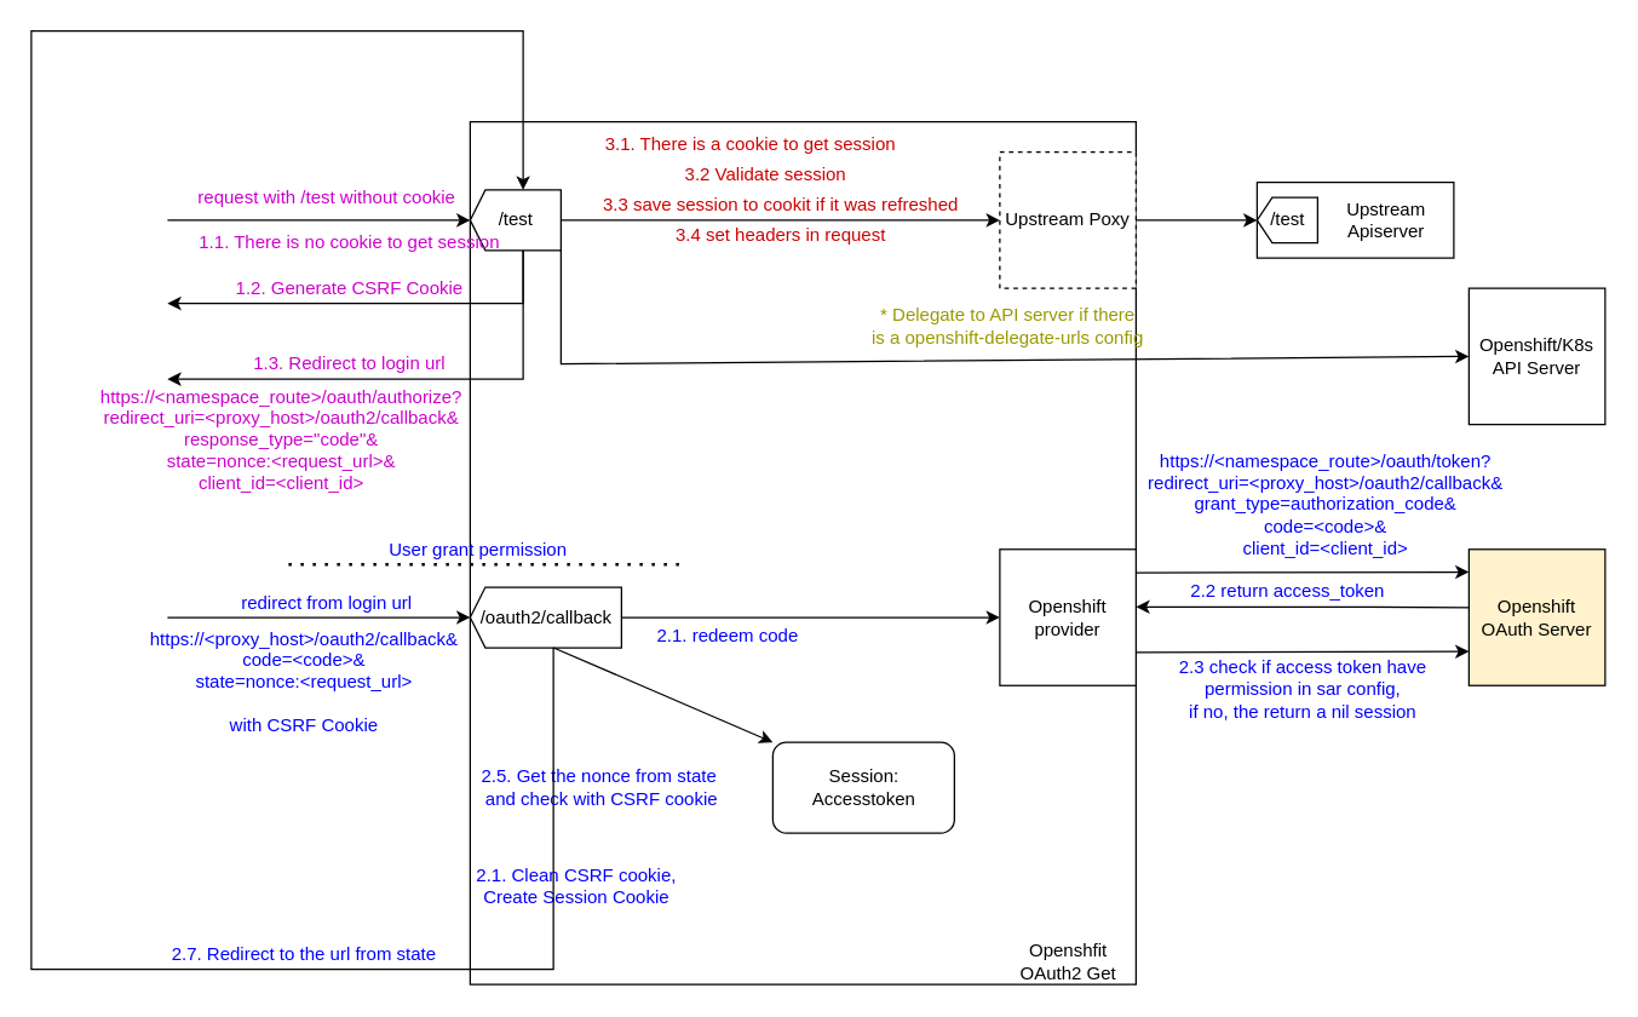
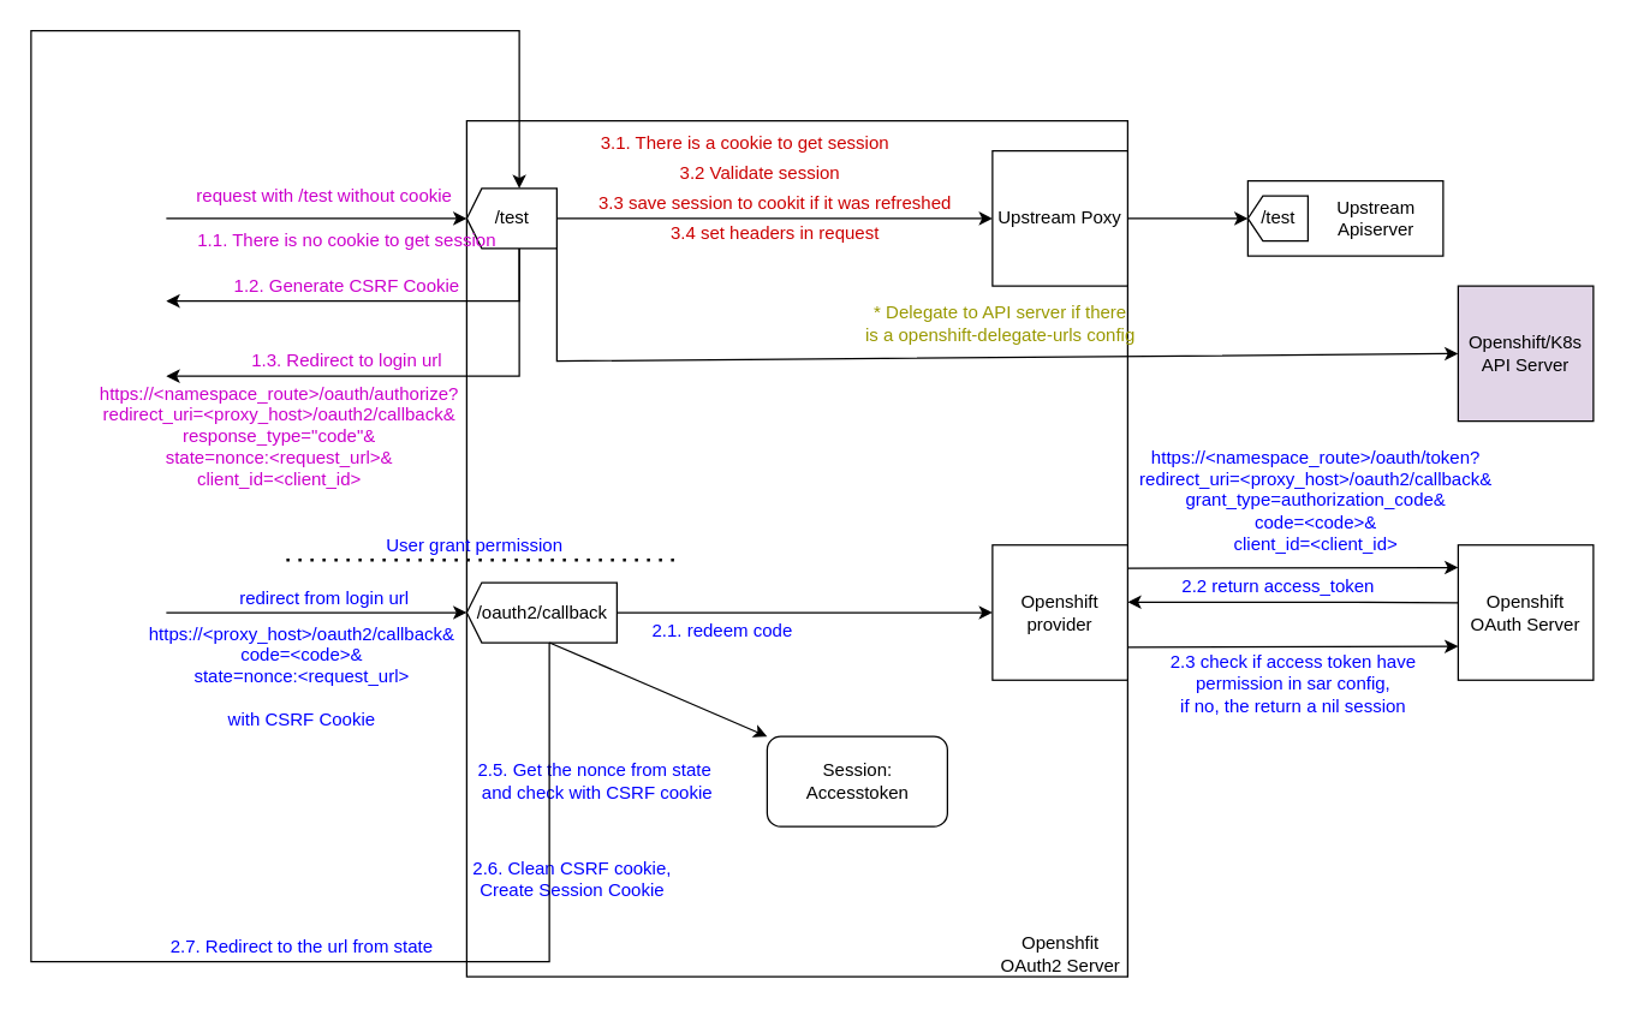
  <mxCell id="0" />
  <mxCell id="1" parent="0" />
  <mxCell id="2" value="" style="rounded=0;whiteSpace=wrap;html=1;" parent="1" vertex="1"><mxGeometry x="310" y="80" width="440" height="570" as="geometry" /></mxCell>
  <mxCell id="3" value="/test" style="html=1;shadow=0;dashed=0;align=center;verticalAlign=middle;shape=mxgraph.arrows2.arrow;dy=0;dx=10;notch=0;flipV=0;flipH=1;" parent="1" vertex="1"><mxGeometry x="310" y="125" width="60" height="40" as="geometry" /></mxCell>
- <mxCell id="4" value="Upstream Poxy" style="whiteSpace=wrap;html=1;aspect=fixed;dashed=1;" parent="1" vertex="1"><mxGeometry x="660" y="100" width="90" height="90" as="geometry" /></mxCell>
+ <mxCell id="4" value="Upstream Poxy" style="whiteSpace=wrap;html=1;aspect=fixed;" parent="1" vertex="1"><mxGeometry x="660" y="100" width="90" height="90" as="geometry" /></mxCell>
  <mxCell id="5" value="" style="endArrow=classic;html=1;rounded=0;exitX=1;exitY=0.5;exitDx=0;exitDy=0;" parent="1" source="4" target="8" edge="1"><mxGeometry width="50" height="50" relative="1" as="geometry"><mxPoint x="890" y="215" as="sourcePoint" /><mxPoint x="940" y="165" as="targetPoint" /></mxGeometry></mxCell>
  <mxCell id="6" value="" style="group" parent="1" vertex="1" connectable="0"><mxGeometry x="830" y="120" width="130" height="50" as="geometry" /></mxCell>
  <mxCell id="7" value="" style="rounded=0;whiteSpace=wrap;html=1;" parent="6" vertex="1"><mxGeometry width="130" height="50" as="geometry" /></mxCell>
  <mxCell id="8" value="/test" style="html=1;shadow=0;dashed=0;align=center;verticalAlign=middle;shape=mxgraph.arrows2.arrow;dy=0;dx=10;notch=0;flipV=0;flipH=1;" parent="6" vertex="1"><mxGeometry y="10" width="40" height="30" as="geometry" /></mxCell>
  <mxCell id="9" value="&lt;span&gt;Upstream&lt;/span&gt;&lt;br&gt;&lt;span&gt;Apiserver&lt;/span&gt;" style="text;html=1;align=center;verticalAlign=middle;resizable=0;points=[];autosize=1;strokeColor=none;fillColor=none;" parent="6" vertex="1"><mxGeometry x="50" y="10" width="70" height="30" as="geometry" /></mxCell>
  <mxCell id="10" value="" style="endArrow=classic;html=1;rounded=0;entryX=1;entryY=0.5;entryDx=0;entryDy=0;entryPerimeter=0;" parent="1" target="3" edge="1"><mxGeometry width="50" height="50" relative="1" as="geometry"><mxPoint x="110" y="145" as="sourcePoint" /><mxPoint x="770" y="170" as="targetPoint" /></mxGeometry></mxCell>
  <mxCell id="11" value="&lt;font color=&quot;#cc00cc&quot;&gt;request with /test without cookie&lt;/font&gt;" style="text;html=1;align=center;verticalAlign=middle;resizable=0;points=[];autosize=1;strokeColor=none;fillColor=none;" parent="1" vertex="1"><mxGeometry x="120" y="120" width="190" height="20" as="geometry" /></mxCell>
- <mxCell id="12" value="&lt;span&gt;Openshfit&lt;/span&gt;&lt;br&gt;&lt;span&gt;OAuth2 Get&lt;/span&gt;" style="text;html=1;align=center;verticalAlign=middle;resizable=0;points=[];autosize=1;strokeColor=none;fillColor=none;" parent="1" vertex="1"><mxGeometry x="660" y="620" width="90" height="30" as="geometry" /></mxCell>
+ <mxCell id="12" value="&lt;span&gt;Openshfit&lt;/span&gt;&lt;br&gt;&lt;span&gt;OAuth2 Server&lt;/span&gt;" style="text;html=1;align=center;verticalAlign=middle;resizable=0;points=[];autosize=1;strokeColor=none;fillColor=none;" parent="1" vertex="1"><mxGeometry x="660" y="620" width="90" height="30" as="geometry" /></mxCell>
  <mxCell id="13" value="&lt;font color=&quot;#cc00cc&quot;&gt;1.1. There is no cookie to get session&lt;/font&gt;" style="text;html=1;align=center;verticalAlign=middle;resizable=0;points=[];autosize=1;strokeColor=none;fillColor=none;" parent="1" vertex="1"><mxGeometry x="125" y="150" width="210" height="20" as="geometry" /></mxCell>
  <mxCell id="14" value="" style="endArrow=classic;html=1;rounded=0;exitX=0;exitY=0;exitDx=25;exitDy=40;exitPerimeter=0;" parent="1" source="3" edge="1"><mxGeometry width="50" height="50" relative="1" as="geometry"><mxPoint x="380" y="200" as="sourcePoint" /><mxPoint x="110" y="200" as="targetPoint" /><Array as="points"><mxPoint x="345" y="200" /></Array></mxGeometry></mxCell>
  <mxCell id="15" value="&lt;font color=&quot;#cc00cc&quot;&gt;1.2. Generate CSRF Cookie&lt;/font&gt;" style="text;html=1;align=center;verticalAlign=middle;resizable=0;points=[];autosize=1;strokeColor=none;fillColor=none;" parent="1" vertex="1"><mxGeometry x="145" y="180" width="170" height="20" as="geometry" /></mxCell>
  <mxCell id="16" value="" style="endArrow=classic;html=1;rounded=0;exitX=0;exitY=0;exitDx=25;exitDy=40;exitPerimeter=0;" parent="1" source="3" edge="1"><mxGeometry width="50" height="50" relative="1" as="geometry"><mxPoint x="355" y="175" as="sourcePoint" /><mxPoint x="110" y="250" as="targetPoint" /><Array as="points"><mxPoint x="345" y="250" /></Array></mxGeometry></mxCell>
  <mxCell id="17" value="&lt;font color=&quot;#cc00cc&quot;&gt;1.3. Redirect to login url&lt;/font&gt;" style="text;html=1;align=center;verticalAlign=middle;resizable=0;points=[];autosize=1;strokeColor=none;fillColor=none;" parent="1" vertex="1"><mxGeometry x="160" y="230" width="140" height="20" as="geometry" /></mxCell>
  <mxCell id="18" value="&lt;font color=&quot;#cc00cc&quot;&gt;https://&amp;lt;namespace_route&amp;gt;/oauth/authorize?&lt;br&gt;redirect_uri=&amp;lt;proxy_host&amp;gt;/oauth2/callback&amp;amp;&lt;br&gt;response_type=&quot;code&quot;&amp;amp;&lt;br&gt;state=nonce:&amp;lt;request_url&amp;gt;&amp;amp;&lt;br&gt;client_id=&amp;lt;client_id&amp;gt;&lt;/font&gt;" style="text;html=1;align=center;verticalAlign=middle;resizable=0;points=[];autosize=1;strokeColor=none;fillColor=none;" parent="1" vertex="1"><mxGeometry x="60" y="250" width="250" height="80" as="geometry" /></mxCell>
  <mxCell id="19" value="/oauth2/callback" style="html=1;shadow=0;dashed=0;align=center;verticalAlign=middle;shape=mxgraph.arrows2.arrow;dy=0;dx=10;notch=0;flipV=0;flipH=1;" parent="1" vertex="1"><mxGeometry x="310" y="387.5" width="100" height="40" as="geometry" /></mxCell>
  <mxCell id="20" value="" style="endArrow=none;dashed=1;html=1;dashPattern=1 3;strokeWidth=2;rounded=0;" parent="1" edge="1"><mxGeometry width="50" height="50" relative="1" as="geometry"><mxPoint x="190" y="372.5" as="sourcePoint" /><mxPoint x="450" y="372.5" as="targetPoint" /></mxGeometry></mxCell>
  <mxCell id="21" value="&lt;font color=&quot;#0000ff&quot;&gt;User grant permission&lt;/font&gt;" style="text;html=1;align=center;verticalAlign=middle;resizable=0;points=[];autosize=1;strokeColor=none;fillColor=none;" parent="1" vertex="1"><mxGeometry x="250" y="352.5" width="130" height="20" as="geometry" /></mxCell>
  <mxCell id="22" value="" style="endArrow=classic;html=1;rounded=0;" parent="1" target="19" edge="1"><mxGeometry width="50" height="50" relative="1" as="geometry"><mxPoint x="110" y="407.5" as="sourcePoint" /><mxPoint x="610" y="297.5" as="targetPoint" /></mxGeometry></mxCell>
  <mxCell id="23" value="&lt;font color=&quot;#0000ff&quot;&gt;redirect from login url&lt;/font&gt;" style="text;html=1;align=center;verticalAlign=middle;resizable=0;points=[];autosize=1;strokeColor=none;fillColor=none;" parent="1" vertex="1"><mxGeometry x="150" y="387.5" width="130" height="20" as="geometry" /></mxCell>
  <mxCell id="24" value="&lt;font color=&quot;#0000ff&quot;&gt;https://&amp;lt;proxy_host&amp;gt;/oauth2/callback&amp;amp;&lt;br&gt;code=&amp;lt;code&amp;gt;&amp;amp;&lt;br&gt;state=nonce:&amp;lt;request_url&amp;gt;&lt;br&gt;&lt;br&gt;with CSRF Cookie&lt;/font&gt;" style="text;html=1;align=center;verticalAlign=middle;resizable=0;points=[];autosize=1;strokeColor=none;fillColor=none;" parent="1" vertex="1"><mxGeometry x="90" y="410" width="220" height="80" as="geometry" /></mxCell>
  <mxCell id="25" value="Openshift&lt;br&gt;provider" style="whiteSpace=wrap;html=1;aspect=fixed;" parent="1" vertex="1"><mxGeometry x="660" y="362.5" width="90" height="90" as="geometry" /></mxCell>
  <mxCell id="26" value="&lt;font color=&quot;#0000ff&quot;&gt;2.1. redeem code&lt;/font&gt;" style="text;html=1;align=center;verticalAlign=middle;resizable=0;points=[];autosize=1;strokeColor=none;fillColor=none;" parent="1" vertex="1"><mxGeometry x="425" y="410" width="110" height="20" as="geometry" /></mxCell>
  <mxCell id="27" value="" style="endArrow=classic;html=1;rounded=0;exitX=0;exitY=0.5;exitDx=0;exitDy=0;exitPerimeter=0;entryX=0;entryY=0.5;entryDx=0;entryDy=0;" parent="1" source="19" target="25" edge="1"><mxGeometry width="50" height="50" relative="1" as="geometry"><mxPoint x="560" y="450" as="sourcePoint" /><mxPoint x="610" y="400" as="targetPoint" /></mxGeometry></mxCell>
  <mxCell id="28" value="&lt;font color=&quot;#0000ff&quot;&gt;https://&amp;lt;namespace_route&amp;gt;/oauth/token?&lt;br&gt;redirect_uri=&amp;lt;proxy_host&amp;gt;/oauth2/callback&amp;amp;&lt;br&gt;grant_type=authorization_code&amp;amp;&lt;br&gt;code=&amp;lt;code&amp;gt;&amp;amp;&lt;br&gt;client_id=&amp;lt;client_id&amp;gt;&lt;/font&gt;" style="text;html=1;align=center;verticalAlign=middle;resizable=0;points=[];autosize=1;strokeColor=none;fillColor=none;" parent="1" vertex="1"><mxGeometry x="750" y="292.5" width="250" height="80" as="geometry" /></mxCell>
  <mxCell id="29" value="" style="endArrow=classic;html=1;rounded=0;exitX=1;exitY=0.5;exitDx=0;exitDy=0;entryX=0;entryY=0.167;entryDx=0;entryDy=0;entryPerimeter=0;" parent="1" edge="1" target="48"><mxGeometry width="50" height="50" relative="1" as="geometry"><mxPoint x="750" y="378" as="sourcePoint" /><mxPoint x="900" y="377.5" as="targetPoint" /></mxGeometry></mxCell>
  <mxCell id="30" value="" style="endArrow=classic;html=1;rounded=0;entryX=1;entryY=0.75;entryDx=0;entryDy=0;" parent="1" edge="1"><mxGeometry width="50" height="50" relative="1" as="geometry"><mxPoint x="910" y="400.5" as="sourcePoint" /><mxPoint x="750" y="400.5" as="targetPoint" /><Array as="points"><mxPoint x="900" y="400.5" /><mxPoint x="970" y="401" /><mxPoint x="910" y="400.5" /><mxPoint x="870" y="400.5" /></Array></mxGeometry></mxCell>
  <mxCell id="31" value="&lt;font color=&quot;#0000ff&quot;&gt;2.2 return access_token&lt;/font&gt;" style="text;html=1;align=center;verticalAlign=middle;resizable=0;points=[];autosize=1;strokeColor=none;fillColor=none;" parent="1" vertex="1"><mxGeometry x="780" y="380" width="140" height="20" as="geometry" /></mxCell>
  <mxCell id="32" value="" style="group" parent="1" vertex="1" connectable="0"><mxGeometry x="510" y="490" width="120" height="60" as="geometry" /></mxCell>
  <mxCell id="33" value="" style="rounded=1;whiteSpace=wrap;html=1;" parent="32" vertex="1"><mxGeometry width="120" height="60" as="geometry" /></mxCell>
  <mxCell id="34" value="Session:&lt;br&gt;Accesstoken" style="text;html=1;align=center;verticalAlign=middle;resizable=0;points=[];autosize=1;strokeColor=none;fillColor=none;" parent="32" vertex="1"><mxGeometry x="20" y="15" width="80" height="30" as="geometry" /></mxCell>
  <mxCell id="35" value="" style="endArrow=classic;html=1;rounded=0;exitX=0;exitY=0;exitDx=45;exitDy=40;exitPerimeter=0;entryX=0;entryY=0;entryDx=0;entryDy=0;" parent="1" source="19" target="33" edge="1"><mxGeometry width="50" height="50" relative="1" as="geometry"><mxPoint x="120" y="550" as="sourcePoint" /><mxPoint x="170" y="500" as="targetPoint" /></mxGeometry></mxCell>
  <mxCell id="36" value="&lt;font color=&quot;#0000ff&quot;&gt;2.5. Get the nonce from state&lt;br&gt;&amp;nbsp;and check with CSRF cookie&lt;/font&gt;" style="text;html=1;align=center;verticalAlign=middle;resizable=0;points=[];autosize=1;strokeColor=none;fillColor=none;" parent="1" vertex="1"><mxGeometry x="310" y="505" width="170" height="30" as="geometry" /></mxCell>
- <mxCell id="37" value="&lt;font color=&quot;#0000ff&quot;&gt;2.1. Clean CSRF cookie, &lt;br&gt;Create Session Cookie&lt;/font&gt;" style="text;html=1;align=center;verticalAlign=middle;resizable=0;points=[];autosize=1;strokeColor=none;fillColor=none;" parent="1" vertex="1"><mxGeometry x="305" y="570" width="150" height="30" as="geometry" /></mxCell>
+ <mxCell id="37" value="&lt;font color=&quot;#0000ff&quot;&gt;2.6. Clean CSRF cookie, &lt;br&gt;Create Session Cookie&lt;/font&gt;" style="text;html=1;align=center;verticalAlign=middle;resizable=0;points=[];autosize=1;strokeColor=none;fillColor=none;" parent="1" vertex="1"><mxGeometry x="305" y="570" width="150" height="30" as="geometry" /></mxCell>
  <mxCell id="38" value="&lt;font color=&quot;#0000ff&quot;&gt;2.7. Redirect to the url from state&lt;/font&gt;" style="text;html=1;align=center;verticalAlign=middle;resizable=0;points=[];autosize=1;strokeColor=none;fillColor=none;" parent="1" vertex="1"><mxGeometry x="105" y="620" width="190" height="20" as="geometry" /></mxCell>
  <mxCell id="39" value="" style="endArrow=classic;html=1;rounded=0;exitX=0;exitY=0;exitDx=45;exitDy=40;exitPerimeter=0;entryX=0;entryY=0;entryDx=25;entryDy=0;entryPerimeter=0;" parent="1" source="19" target="3" edge="1"><mxGeometry width="50" height="50" relative="1" as="geometry"><mxPoint x="160" y="600" as="sourcePoint" /><mxPoint x="200" y="640" as="targetPoint" /><Array as="points"><mxPoint x="365" y="640" /><mxPoint x="20" y="640" /><mxPoint x="20" y="20" /><mxPoint x="345" y="20" /></Array></mxGeometry></mxCell>
  <mxCell id="40" value="" style="group" parent="1" vertex="1" connectable="0"><mxGeometry x="390" y="85" width="250" height="80" as="geometry" /></mxCell>
  <mxCell id="41" value="&lt;font color=&quot;#cc0000&quot;&gt;3.1. There is a cookie to get session&lt;/font&gt;" style="text;html=1;align=center;verticalAlign=middle;resizable=0;points=[];autosize=1;strokeColor=none;fillColor=none;" parent="40" vertex="1"><mxGeometry width="210" height="20" as="geometry" /></mxCell>
  <mxCell id="42" value="&lt;font color=&quot;#cc0000&quot;&gt;3.2 Validate session&lt;/font&gt;" style="text;html=1;align=center;verticalAlign=middle;resizable=0;points=[];autosize=1;strokeColor=none;fillColor=none;" parent="40" vertex="1"><mxGeometry x="55" y="20" width="120" height="20" as="geometry" /></mxCell>
  <mxCell id="43" value="&lt;font color=&quot;#cc0000&quot;&gt;3.3 save session to cookit if it was refreshed&lt;/font&gt;" style="text;html=1;align=center;verticalAlign=middle;resizable=0;points=[];autosize=1;strokeColor=none;fillColor=none;" parent="40" vertex="1"><mxGeometry y="40" width="250" height="20" as="geometry" /></mxCell>
  <mxCell id="44" value="&lt;font color=&quot;#cc0000&quot;&gt;3.4 set headers in request&lt;/font&gt;" style="text;html=1;align=center;verticalAlign=middle;resizable=0;points=[];autosize=1;strokeColor=none;fillColor=none;" parent="40" vertex="1"><mxGeometry x="50" y="60" width="150" height="20" as="geometry" /></mxCell>
  <mxCell id="45" value="" style="endArrow=classic;html=1;rounded=0;exitX=0;exitY=0.5;exitDx=0;exitDy=0;exitPerimeter=0;entryX=0;entryY=0.5;entryDx=0;entryDy=0;" parent="1" source="3" target="4" edge="1"><mxGeometry width="50" height="50" relative="1" as="geometry"><mxPoint x="560" y="380" as="sourcePoint" /><mxPoint x="610" y="330" as="targetPoint" /></mxGeometry></mxCell>
  <mxCell id="46" value="" style="endArrow=classic;html=1;rounded=0;exitX=1;exitY=0.5;exitDx=0;exitDy=0;entryX=0;entryY=0.75;entryDx=0;entryDy=0;" edge="1" parent="1" target="48"><mxGeometry width="50" height="50" relative="1" as="geometry"><mxPoint x="750" y="430.5" as="sourcePoint" /><mxPoint x="900" y="430" as="targetPoint" /></mxGeometry></mxCell>
  <mxCell id="47" value="&lt;font color=&quot;#0000ff&quot;&gt;2.3 check if access token have &lt;br&gt;permission in sar config,&lt;br&gt;if no, the return a nil session&lt;br&gt;&lt;/font&gt;" style="text;html=1;align=center;verticalAlign=middle;resizable=0;points=[];autosize=1;strokeColor=none;fillColor=none;" vertex="1" parent="1"><mxGeometry x="770" y="430" width="180" height="50" as="geometry" /></mxCell>
- <mxCell id="48" value="Openshift&lt;br&gt;OAuth Server" style="whiteSpace=wrap;html=1;aspect=fixed;fillColor=#fff2cc;" vertex="1" parent="1"><mxGeometry x="970" y="362.5" width="90" height="90" as="geometry" /></mxCell>
- <mxCell id="49" value="Openshift/K8s&lt;br&gt;API Server" style="whiteSpace=wrap;html=1;aspect=fixed;" vertex="1" parent="1"><mxGeometry x="970" y="190" width="90" height="90" as="geometry" /></mxCell>
+ <mxCell id="48" value="Openshift&lt;br&gt;OAuth Server" style="whiteSpace=wrap;html=1;aspect=fixed;" vertex="1" parent="1"><mxGeometry x="970" y="362.5" width="90" height="90" as="geometry" /></mxCell>
+ <mxCell id="49" value="Openshift/K8s&lt;br&gt;API Server" style="whiteSpace=wrap;html=1;aspect=fixed;fillColor=#e1d5e7;" vertex="1" parent="1"><mxGeometry x="970" y="190" width="90" height="90" as="geometry" /></mxCell>
  <mxCell id="50" value="" style="endArrow=classic;html=1;rounded=0;exitX=0;exitY=0;exitDx=0;exitDy=40;exitPerimeter=0;entryX=0;entryY=0.5;entryDx=0;entryDy=0;" edge="1" parent="1" source="3" target="49"><mxGeometry width="50" height="50" relative="1" as="geometry"><mxPoint x="380" y="155" as="sourcePoint" /><mxPoint x="670" y="155" as="targetPoint" /><Array as="points"><mxPoint x="370" y="240" /></Array></mxGeometry></mxCell>
  <mxCell id="51" value="&lt;font color=&quot;#999900&quot;&gt;* Delegate to API server if there &lt;br&gt;is a openshift-delegate-urls config&lt;/font&gt;" style="text;html=1;align=center;verticalAlign=middle;resizable=0;points=[];autosize=1;strokeColor=none;fillColor=none;" vertex="1" parent="1"><mxGeometry x="570" y="200" width="190" height="30" as="geometry" /></mxCell>
